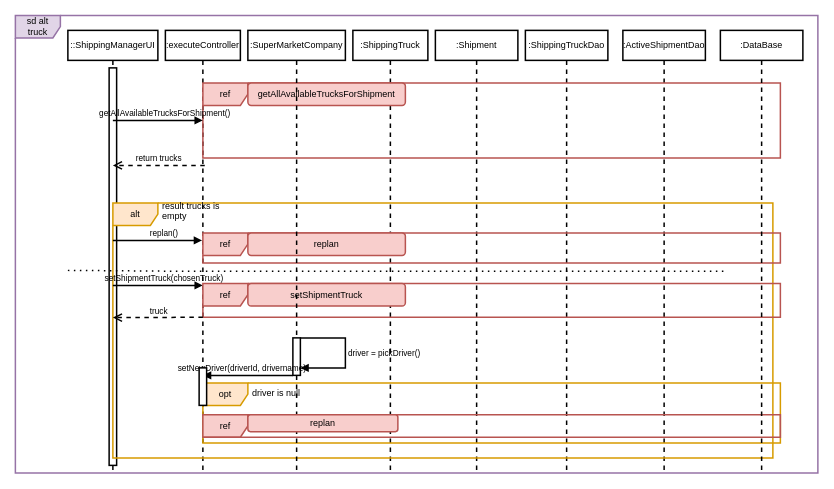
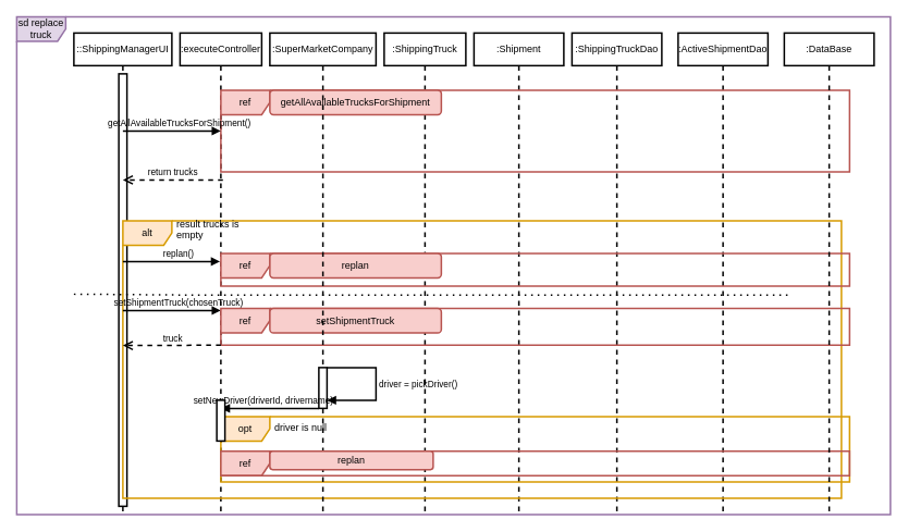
  <mxCell id="0" />
  <mxCell id="1" parent="0" />
  <mxCell id="2" value=":executeController" style="shape=umlLifeline;perimeter=lifelinePerimeter;whiteSpace=wrap;html=1;container=0;dropTarget=0;collapsible=0;recursiveResize=0;outlineConnect=0;portConstraint=eastwest;newEdgeStyle={&quot;edgeStyle&quot;:&quot;elbowEdgeStyle&quot;,&quot;elbow&quot;:&quot;vertical&quot;,&quot;curved&quot;:0,&quot;rounded&quot;:0};strokeWidth=2;labelBackgroundColor=none;" parent="1" vertex="1"><mxGeometry x="220" y="40" width="100" height="590" as="geometry" /></mxCell>
  <mxCell id="3" value="::ShippingManagerUI" style="shape=umlLifeline;perimeter=lifelinePerimeter;whiteSpace=wrap;html=1;container=0;dropTarget=0;collapsible=0;recursiveResize=0;outlineConnect=0;portConstraint=eastwest;newEdgeStyle={&quot;edgeStyle&quot;:&quot;elbowEdgeStyle&quot;,&quot;elbow&quot;:&quot;vertical&quot;,&quot;curved&quot;:0,&quot;rounded&quot;:0};strokeWidth=2;labelBackgroundColor=none;" parent="1" vertex="1"><mxGeometry x="90" y="40" width="120" height="590" as="geometry" /></mxCell>
  <mxCell id="4" value="" style="points=[];perimeter=orthogonalPerimeter;outlineConnect=0;targetShapes=umlLifeline;portConstraint=eastwest;newEdgeStyle={&quot;edgeStyle&quot;:&quot;elbowEdgeStyle&quot;,&quot;elbow&quot;:&quot;vertical&quot;,&quot;curved&quot;:0,&quot;rounded&quot;:0};strokeWidth=2;labelBackgroundColor=none;fillColor=default;fontColor=default;html=1;" parent="1" vertex="1"><mxGeometry x="145" y="90" width="10" height="530" as="geometry" /></mxCell>
  <mxCell id="5" value=":ShippingTruckDao" style="shape=umlLifeline;perimeter=lifelinePerimeter;whiteSpace=wrap;html=1;container=0;dropTarget=0;collapsible=0;recursiveResize=0;outlineConnect=0;portConstraint=eastwest;newEdgeStyle={&quot;edgeStyle&quot;:&quot;elbowEdgeStyle&quot;,&quot;elbow&quot;:&quot;vertical&quot;,&quot;curved&quot;:0,&quot;rounded&quot;:0};strokeWidth=2;labelBackgroundColor=none;" parent="1" vertex="1"><mxGeometry x="700" y="40" width="110" height="590" as="geometry" /></mxCell>
  <mxCell id="6" value=":Shipment" style="shape=umlLifeline;perimeter=lifelinePerimeter;whiteSpace=wrap;html=1;container=0;dropTarget=0;collapsible=0;recursiveResize=0;outlineConnect=0;portConstraint=eastwest;newEdgeStyle={&quot;edgeStyle&quot;:&quot;elbowEdgeStyle&quot;,&quot;elbow&quot;:&quot;vertical&quot;,&quot;curved&quot;:0,&quot;rounded&quot;:0};strokeWidth=2;labelBackgroundColor=none;" parent="1" vertex="1"><mxGeometry x="580" y="40" width="110" height="590" as="geometry" /></mxCell>
  <mxCell id="7" value=":ShippingTruck" style="shape=umlLifeline;perimeter=lifelinePerimeter;whiteSpace=wrap;html=1;container=0;dropTarget=0;collapsible=0;recursiveResize=0;outlineConnect=0;portConstraint=eastwest;newEdgeStyle={&quot;edgeStyle&quot;:&quot;elbowEdgeStyle&quot;,&quot;elbow&quot;:&quot;vertical&quot;,&quot;curved&quot;:0,&quot;rounded&quot;:0};strokeWidth=2;labelBackgroundColor=none;" parent="1" vertex="1"><mxGeometry x="470" y="40" width="100" height="590" as="geometry" /></mxCell>
  <mxCell id="8" value=":ActiveShipmentDao" style="shape=umlLifeline;perimeter=lifelinePerimeter;whiteSpace=wrap;html=1;container=0;dropTarget=0;collapsible=0;recursiveResize=0;outlineConnect=0;portConstraint=eastwest;newEdgeStyle={&quot;edgeStyle&quot;:&quot;elbowEdgeStyle&quot;,&quot;elbow&quot;:&quot;vertical&quot;,&quot;curved&quot;:0,&quot;rounded&quot;:0};strokeWidth=2;labelBackgroundColor=none;" parent="1" vertex="1"><mxGeometry x="830" y="40" width="110" height="590" as="geometry" /></mxCell>
  <mxCell id="9" value="ref" style="shape=umlFrame;whiteSpace=wrap;html=1;pointerEvents=0;strokeWidth=2;labelBackgroundColor=none;fillColor=#f8cecc;strokeColor=#b85450;" parent="1" vertex="1"><mxGeometry x="270" y="110" width="770" height="100" as="geometry" /></mxCell>
  <mxCell id="10" value="alt" style="shape=umlFrame;whiteSpace=wrap;html=1;pointerEvents=0;strokeWidth=2;labelBackgroundColor=none;fillColor=#ffe6cc;strokeColor=#d79b00;" parent="1" vertex="1"><mxGeometry x="150" y="270" width="880" height="340" as="geometry" /></mxCell>
  <mxCell id="11" value="result trucks is&lt;br&gt;empty" style="text;strokeColor=none;fillColor=none;align=left;verticalAlign=top;spacingLeft=4;spacingRight=4;overflow=hidden;rotatable=0;points=[[0,0.5],[1,0.5]];portConstraint=eastwest;whiteSpace=wrap;html=1;strokeWidth=2;labelBackgroundColor=none;" parent="1" vertex="1"><mxGeometry x="210" y="260" width="120" height="40" as="geometry" /></mxCell>
  <mxCell id="12" value="opt" style="shape=umlFrame;whiteSpace=wrap;html=1;pointerEvents=0;strokeWidth=2;labelBackgroundColor=none;fillColor=#ffe6cc;strokeColor=#d79b00;" parent="1" vertex="1"><mxGeometry x="270" y="510" width="770" height="80" as="geometry" /></mxCell>
  <mxCell id="13" value="driver is null" style="text;strokeColor=none;fillColor=none;align=left;verticalAlign=top;spacingLeft=4;spacingRight=4;overflow=hidden;rotatable=0;points=[[0,0.5],[1,0.5]];portConstraint=eastwest;whiteSpace=wrap;html=1;strokeWidth=2;labelBackgroundColor=none;" parent="1" vertex="1"><mxGeometry x="330" y="510" width="150" height="40" as="geometry" /></mxCell>
  <mxCell id="14" value="ref" style="shape=umlFrame;whiteSpace=wrap;html=1;pointerEvents=0;strokeWidth=2;labelBackgroundColor=none;fillColor=#f8cecc;strokeColor=#b85450;" parent="1" vertex="1"><mxGeometry x="270" y="552.5" width="770" height="30" as="geometry" /></mxCell>
  <mxCell id="15" value="getAllAvailableTrucksForShipment" style="rounded=1;whiteSpace=wrap;html=1;strokeWidth=2;labelBackgroundColor=none;fillColor=#f8cecc;strokeColor=#b85450;" parent="1" vertex="1"><mxGeometry x="330" y="110" width="210" height="30" as="geometry" /></mxCell>
  <mxCell id="16" value="" style="endArrow=none;dashed=1;html=1;dashPattern=1 3;strokeWidth=2;rounded=0;exitX=0.003;exitY=0.528;exitDx=0;exitDy=0;exitPerimeter=0;labelBackgroundColor=none;fontColor=default;" parent="1" edge="1"><mxGeometry width="50" height="50" relative="1" as="geometry"><mxPoint x="90" y="360" as="sourcePoint" /><mxPoint x="967" y="361" as="targetPoint" /><Array as="points"><mxPoint x="217" y="361" /></Array></mxGeometry></mxCell>
  <mxCell id="17" value="replan()" style="html=1;verticalAlign=bottom;endArrow=block;edgeStyle=elbowEdgeStyle;elbow=vertical;curved=0;rounded=0;strokeWidth=2;labelBackgroundColor=none;fontColor=default;" parent="1" target="2" edge="1"><mxGeometry x="0.144" relative="1" as="geometry"><mxPoint x="150" y="320" as="sourcePoint" /><Array as="points"><mxPoint x="160" y="320" /><mxPoint x="130" y="300" /></Array><mxPoint x="40" y="320" as="targetPoint" /><mxPoint as="offset" /></mxGeometry></mxCell>
  <mxCell id="18" value="ref" style="shape=umlFrame;whiteSpace=wrap;html=1;pointerEvents=0;strokeWidth=2;labelBackgroundColor=none;fillColor=#f8cecc;strokeColor=#b85450;" parent="1" vertex="1"><mxGeometry x="270" y="310" width="770" height="40" as="geometry" /></mxCell>
  <mxCell id="19" value="replan" style="rounded=1;whiteSpace=wrap;html=1;strokeWidth=2;labelBackgroundColor=none;fillColor=#f8cecc;strokeColor=#b85450;" parent="1" vertex="1"><mxGeometry x="330" y="310" width="210" height="30" as="geometry" /></mxCell>
  <mxCell id="20" value="setShipmentTruck(chosenTruck)" style="html=1;verticalAlign=bottom;endArrow=block;edgeStyle=elbowEdgeStyle;elbow=vertical;curved=0;rounded=0;strokeWidth=2;labelBackgroundColor=none;fontColor=default;" parent="1" edge="1"><mxGeometry x="0.139" relative="1" as="geometry"><mxPoint x="150" y="380" as="sourcePoint" /><Array as="points"><mxPoint x="160" y="380" /><mxPoint x="130" y="360" /></Array><mxPoint x="270" y="380" as="targetPoint" /><mxPoint as="offset" /></mxGeometry></mxCell>
  <mxCell id="21" value="ref" style="shape=umlFrame;whiteSpace=wrap;html=1;pointerEvents=0;strokeWidth=2;labelBackgroundColor=none;fillColor=#f8cecc;strokeColor=#b85450;" parent="1" vertex="1"><mxGeometry x="270" y="377.5" width="770" height="45" as="geometry" /></mxCell>
  <mxCell id="22" value="setShipmentTruck" style="rounded=1;whiteSpace=wrap;html=1;strokeWidth=2;labelBackgroundColor=none;fillColor=#f8cecc;strokeColor=#b85450;" parent="1" vertex="1"><mxGeometry x="330" y="377.5" width="210" height="30" as="geometry" /></mxCell>
  <mxCell id="23" value="" style="html=1;verticalAlign=bottom;endArrow=block;edgeStyle=elbowEdgeStyle;elbow=vertical;curved=0;rounded=0;strokeWidth=2;labelBackgroundColor=none;fontColor=default;" parent="1" target="10" edge="1"><mxGeometry x="-1" y="-40" relative="1" as="geometry"><mxPoint x="150" y="470" as="sourcePoint" /><Array as="points"><mxPoint x="160" y="470" /><mxPoint x="130" y="450" /></Array><mxPoint x="270" y="470" as="targetPoint" /><mxPoint as="offset" /></mxGeometry></mxCell>
  <mxCell id="24" value=":SuperMarketCompany" style="shape=umlLifeline;perimeter=lifelinePerimeter;whiteSpace=wrap;html=1;container=0;dropTarget=0;collapsible=0;recursiveResize=0;outlineConnect=0;portConstraint=eastwest;newEdgeStyle={&quot;edgeStyle&quot;:&quot;elbowEdgeStyle&quot;,&quot;elbow&quot;:&quot;vertical&quot;,&quot;curved&quot;:0,&quot;rounded&quot;:0};strokeWidth=2;labelBackgroundColor=none;" parent="1" vertex="1"><mxGeometry x="330" y="40" width="130" height="590" as="geometry" /></mxCell>
  <mxCell id="25" value="" style="html=1;points=[];perimeter=orthogonalPerimeter;outlineConnect=0;targetShapes=umlLifeline;portConstraint=eastwest;newEdgeStyle={&quot;edgeStyle&quot;:&quot;elbowEdgeStyle&quot;,&quot;elbow&quot;:&quot;vertical&quot;,&quot;curved&quot;:0,&quot;rounded&quot;:0};strokeWidth=2;labelBackgroundColor=none;" parent="24" vertex="1"><mxGeometry x="60" y="410" width="10" height="50" as="geometry" /></mxCell>
  <mxCell id="26" value=":DataBase" style="shape=umlLifeline;perimeter=lifelinePerimeter;whiteSpace=wrap;html=1;container=0;dropTarget=0;collapsible=0;recursiveResize=0;outlineConnect=0;portConstraint=eastwest;newEdgeStyle={&quot;edgeStyle&quot;:&quot;elbowEdgeStyle&quot;,&quot;elbow&quot;:&quot;vertical&quot;,&quot;curved&quot;:0,&quot;rounded&quot;:0};strokeWidth=2;labelBackgroundColor=none;" parent="1" vertex="1"><mxGeometry x="960" y="40" width="110" height="590" as="geometry" /></mxCell>
  <mxCell id="27" value="return trucks" style="html=1;verticalAlign=bottom;endArrow=open;dashed=1;endSize=8;edgeStyle=elbowEdgeStyle;elbow=vertical;curved=0;rounded=0;strokeWidth=2;labelBackgroundColor=none;fontColor=default;" parent="1" edge="1"><mxGeometry x="0.02" relative="1" as="geometry"><mxPoint x="272.5" y="220" as="sourcePoint" /><mxPoint x="150" y="220" as="targetPoint" /><mxPoint as="offset" /></mxGeometry></mxCell>
  <mxCell id="28" value="truck" style="html=1;verticalAlign=bottom;endArrow=open;dashed=1;endSize=8;edgeStyle=elbowEdgeStyle;elbow=vertical;curved=0;rounded=0;strokeWidth=2;labelBackgroundColor=none;fontColor=default;" parent="1" edge="1"><mxGeometry relative="1" as="geometry"><mxPoint x="270" y="422.5" as="sourcePoint" /><mxPoint x="150" y="423" as="targetPoint" /></mxGeometry></mxCell>
  <mxCell id="29" value="replan" style="rounded=1;whiteSpace=wrap;html=1;strokeWidth=2;labelBackgroundColor=none;fillColor=#f8cecc;strokeColor=#b85450;" parent="1" vertex="1"><mxGeometry x="330" y="552.5" width="200" height="22.5" as="geometry" /></mxCell>
- <mxCell id="30" value="sd alt truck" style="shape=umlFrame;whiteSpace=wrap;html=1;pointerEvents=0;strokeWidth=2;labelBackgroundColor=none;fillColor=#e1d5e7;strokeColor=#9673a6;" parent="1" vertex="1"><mxGeometry x="20" y="20" width="1070" height="610" as="geometry" /></mxCell>
+ <mxCell id="30" value="sd replace truck" style="shape=umlFrame;whiteSpace=wrap;html=1;pointerEvents=0;strokeWidth=2;labelBackgroundColor=none;fillColor=#e1d5e7;strokeColor=#9673a6;" parent="1" vertex="1"><mxGeometry x="20" y="20" width="1070" height="610" as="geometry" /></mxCell>
  <mxCell id="31" value="getAllAvailableTrucksForShipment()" style="html=1;verticalAlign=bottom;endArrow=block;edgeStyle=elbowEdgeStyle;elbow=vertical;curved=0;rounded=0;strokeWidth=2;labelBackgroundColor=none;fontColor=default;" parent="1" edge="1"><mxGeometry x="0.144" relative="1" as="geometry"><mxPoint x="150" y="160" as="sourcePoint" /><Array as="points"><mxPoint x="160" y="160" /><mxPoint x="130" y="140" /></Array><mxPoint x="270" y="160" as="targetPoint" /><mxPoint as="offset" /></mxGeometry></mxCell>
  <mxCell id="32" value="driver = pickDriver()" style="html=1;align=left;spacingLeft=2;endArrow=block;rounded=0;edgeStyle=orthogonalEdgeStyle;curved=0;rounded=0;strokeWidth=2;labelBackgroundColor=none;fontColor=default;" parent="1" target="25" edge="1"><mxGeometry relative="1" as="geometry"><mxPoint x="400" y="450" as="sourcePoint" /><Array as="points"><mxPoint x="460" y="450" /><mxPoint x="460" y="490" /></Array><mxPoint x="405" y="490" as="targetPoint" /></mxGeometry></mxCell>
  <mxCell id="33" value="setNewDriver(driverId, drivername)" style="html=1;verticalAlign=bottom;endArrow=block;edgeStyle=elbowEdgeStyle;elbow=vertical;curved=0;rounded=0;strokeWidth=2;labelBackgroundColor=none;fontColor=default;" parent="1" source="25" target="2" edge="1"><mxGeometry x="0.139" relative="1" as="geometry"><mxPoint x="260" y="480" as="sourcePoint" /><Array as="points"><mxPoint x="330" y="500" /><mxPoint x="240" y="460" /></Array><mxPoint x="380" y="480" as="targetPoint" /><mxPoint as="offset" /></mxGeometry></mxCell>
  <mxCell id="34" value="" style="html=1;points=[];perimeter=orthogonalPerimeter;outlineConnect=0;targetShapes=umlLifeline;portConstraint=eastwest;newEdgeStyle={&quot;edgeStyle&quot;:&quot;elbowEdgeStyle&quot;,&quot;elbow&quot;:&quot;vertical&quot;,&quot;curved&quot;:0,&quot;rounded&quot;:0};strokeWidth=2;labelBackgroundColor=none;" parent="1" vertex="1"><mxGeometry x="265" y="490" width="10" height="50" as="geometry" /></mxCell>
